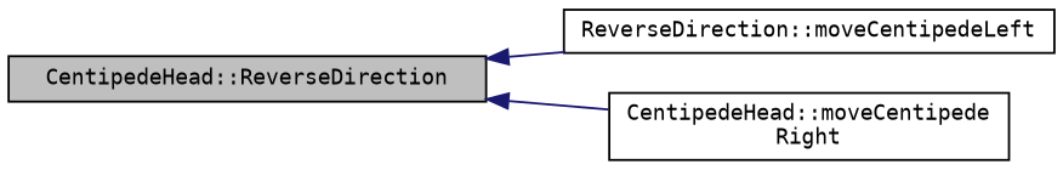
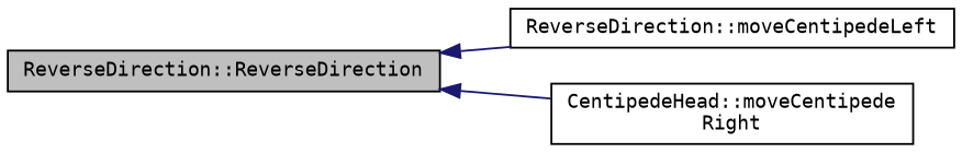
  digraph {
    fontname="DejaVu Sans Mono"
    rankdir=LR
    node [color=black fillcolor=white fontname="DejaVu Sans Mono" fontsize=10 shape=record style=filled]
    edge [color=midnightblue dir=back fontname="DejaVu Sans Mono" fontsize=10 labelfontname=Helvetica labelfontsize=10 style=solid]
-   n1 [fillcolor=grey75 fontcolor=black height=0.2 label="CentipedeHead::ReverseDirection" width=0.4]
+   n1 [fillcolor=grey75 fontcolor=black height=0.2 label="ReverseDirection::ReverseDirection" width=0.4]
    n2 [height=0.2 label="ReverseDirection::moveCentipedeLeft" width=0.4]
    n3 [height=0.2 label="CentipedeHead::moveCentipede\lRight" width=0.4]
    n1 -> n2
    n1 -> n3
  }
